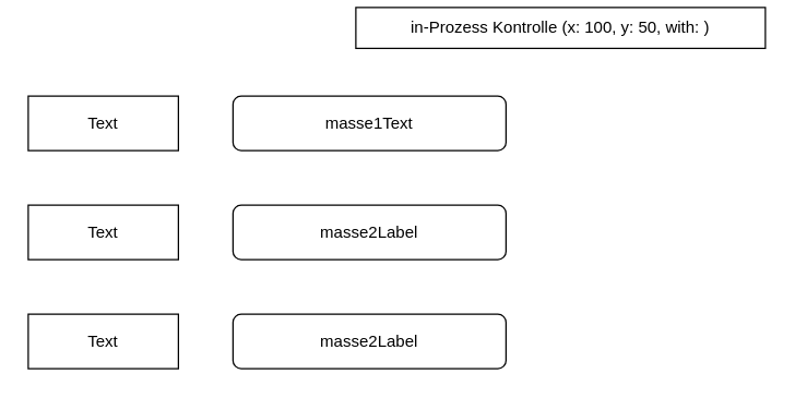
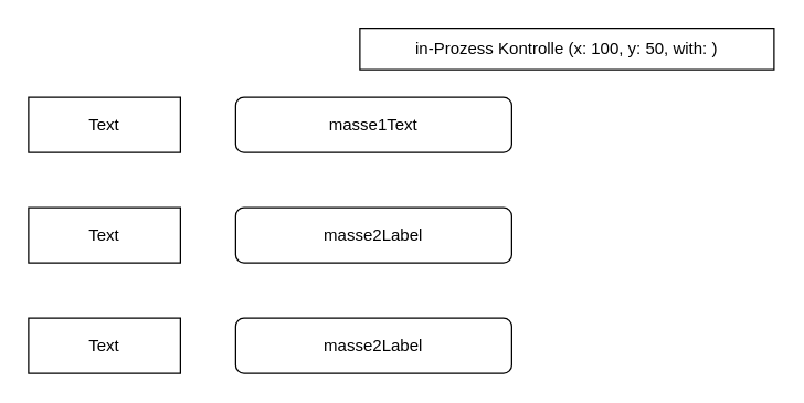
  <mxCell id="0" />
  <mxCell id="1" parent="0" />
  <mxCell id="2" value="masse1Text" style="rounded=1;whiteSpace=wrap;html=1;" vertex="1" parent="1"><mxGeometry x="170" y="70" width="200" height="40" as="geometry" /></mxCell>
  <mxCell id="3" value="Text" style="text;html=1;strokeColor=#000000;fillColor=none;align=center;verticalAlign=middle;whiteSpace=wrap;rounded=0;shadow=0;" vertex="1" parent="1"><mxGeometry x="20" y="70" width="110" height="40" as="geometry" /></mxCell>
  <mxCell id="4" value="Text" style="text;html=1;strokeColor=#000000;fillColor=none;align=center;verticalAlign=middle;whiteSpace=wrap;rounded=0;shadow=0;" vertex="1" parent="1"><mxGeometry x="20" y="150" width="110" height="40" as="geometry" /></mxCell>
  <mxCell id="5" value="Text" style="text;html=1;strokeColor=#000000;fillColor=none;align=center;verticalAlign=middle;whiteSpace=wrap;rounded=0;shadow=0;" vertex="1" parent="1"><mxGeometry x="20" y="230" width="110" height="40" as="geometry" /></mxCell>
- <mxCell id="6" value="in-Prozess Kontrolle (x: 100, y: 50, with: )" style="text;html=1;strokeColor=#000000;fillColor=none;align=center;verticalAlign=middle;whiteSpace=wrap;rounded=0;shadow=0;" vertex="1" parent="1"><mxGeometry x="260" y="5" width="300" height="30" as="geometry" /></mxCell>
+ <mxCell id="6" value="in-Prozess Kontrolle (x: 100, y: 50, with: )" style="text;html=1;strokeColor=#000000;fillColor=none;align=center;verticalAlign=middle;whiteSpace=wrap;rounded=0;shadow=0;" vertex="1" parent="1"><mxGeometry x="260" y="20" width="300" height="30" as="geometry" /></mxCell>
  <mxCell id="7" value="&lt;span style=&quot;&quot;&gt;masse2Label&lt;/span&gt;" style="rounded=1;whiteSpace=wrap;html=1;" vertex="1" parent="1"><mxGeometry x="170" y="150" width="200" height="40" as="geometry" /></mxCell>
  <mxCell id="8" value="&lt;span style=&quot;&quot;&gt;masse2Label&lt;/span&gt;" style="rounded=1;whiteSpace=wrap;html=1;" vertex="1" parent="1"><mxGeometry x="170" y="230" width="200" height="40" as="geometry" /></mxCell>
